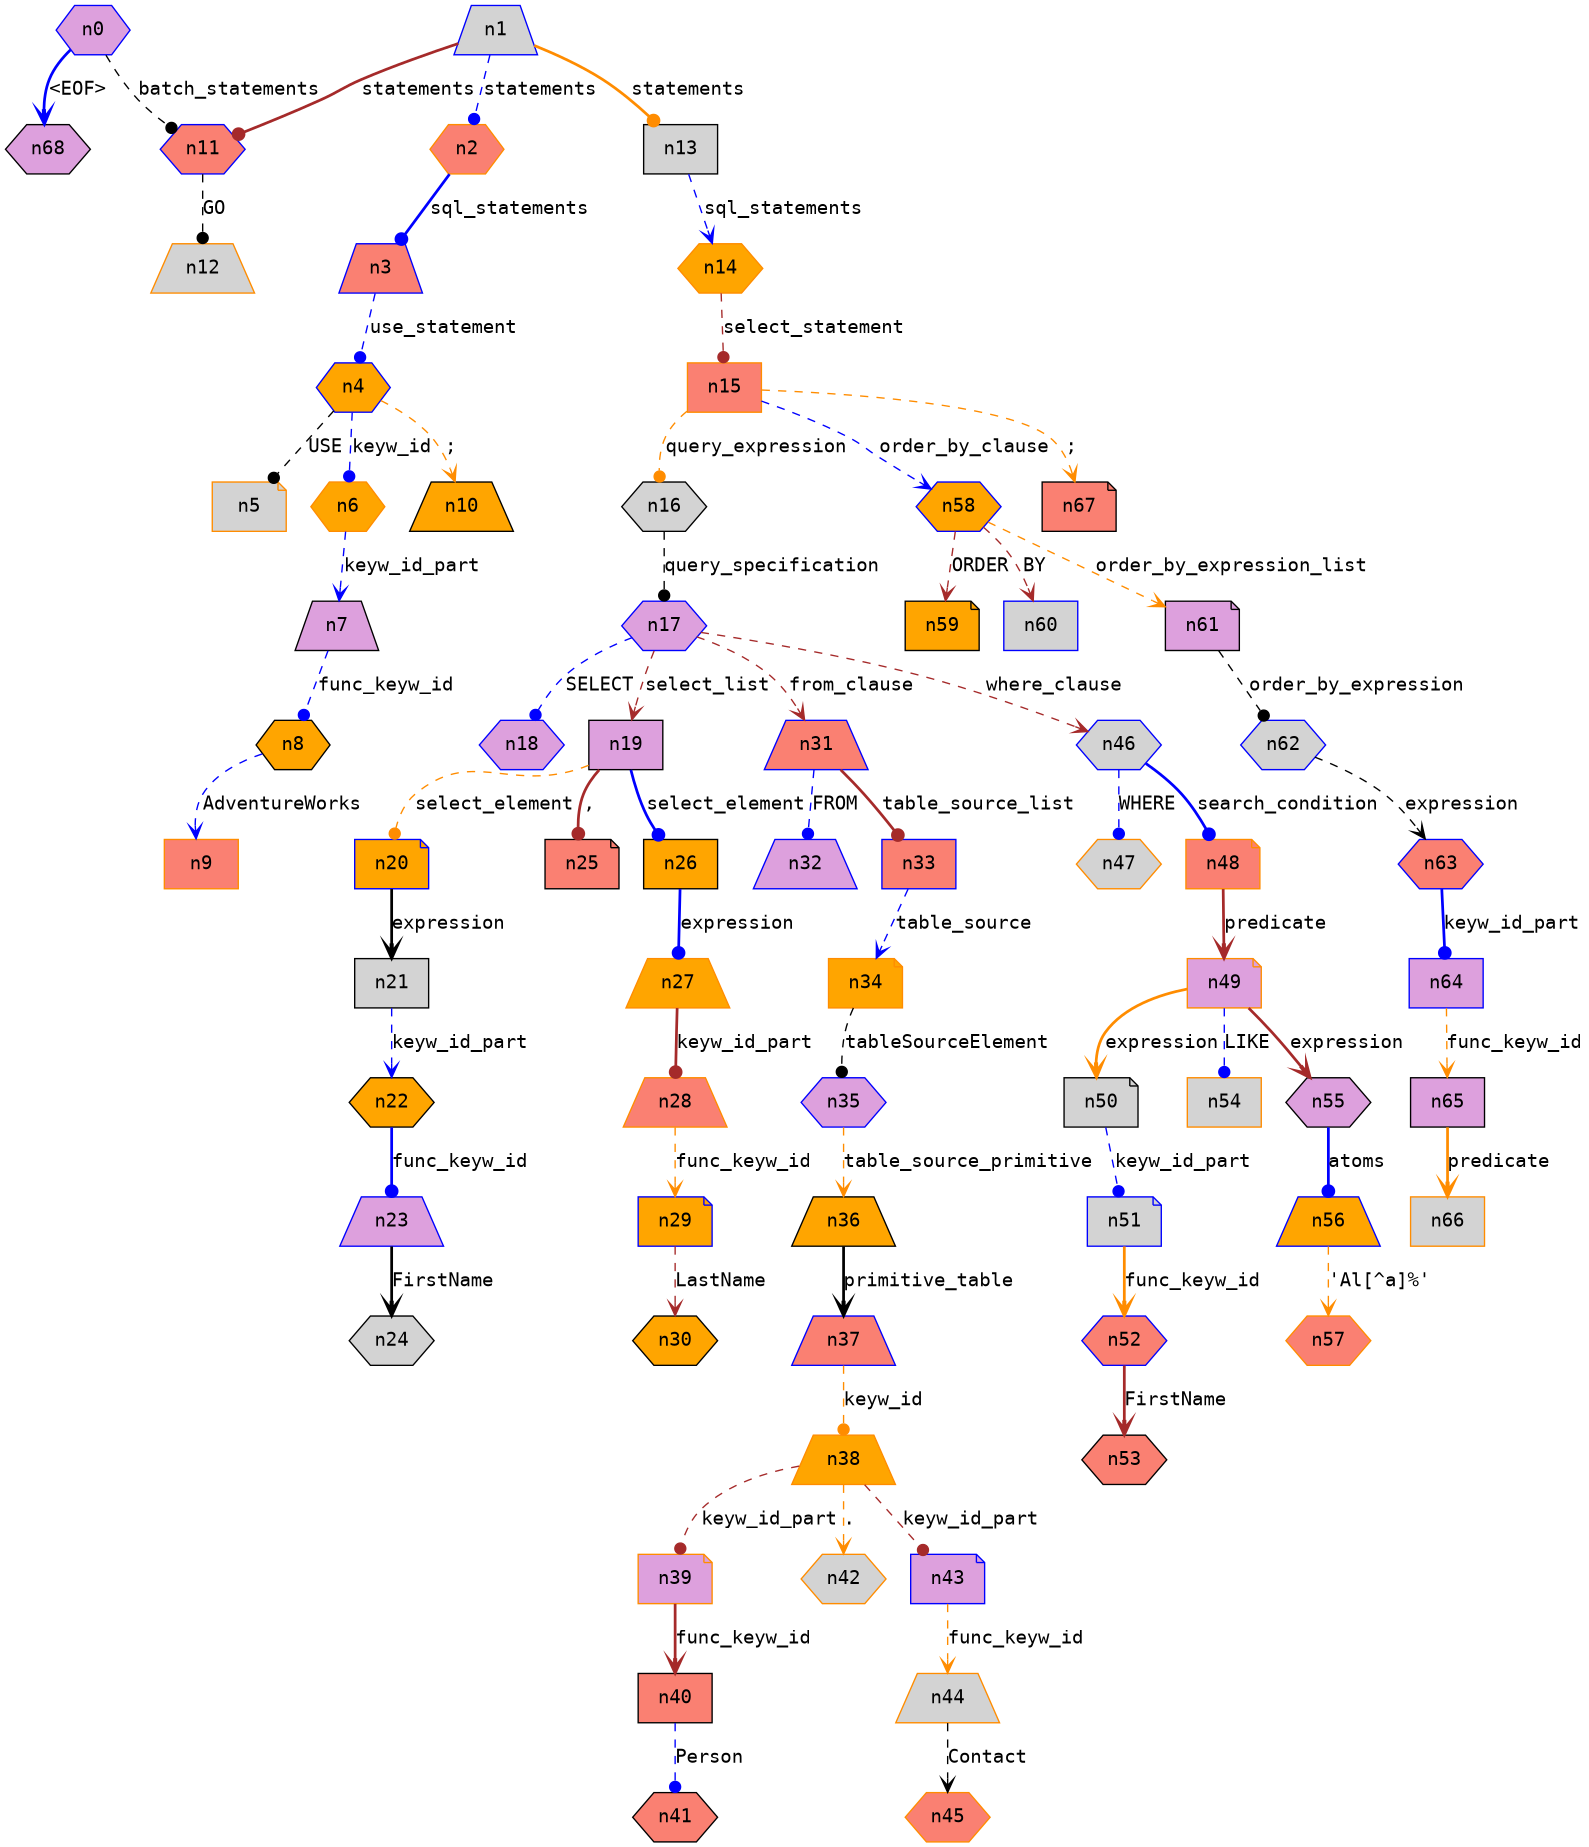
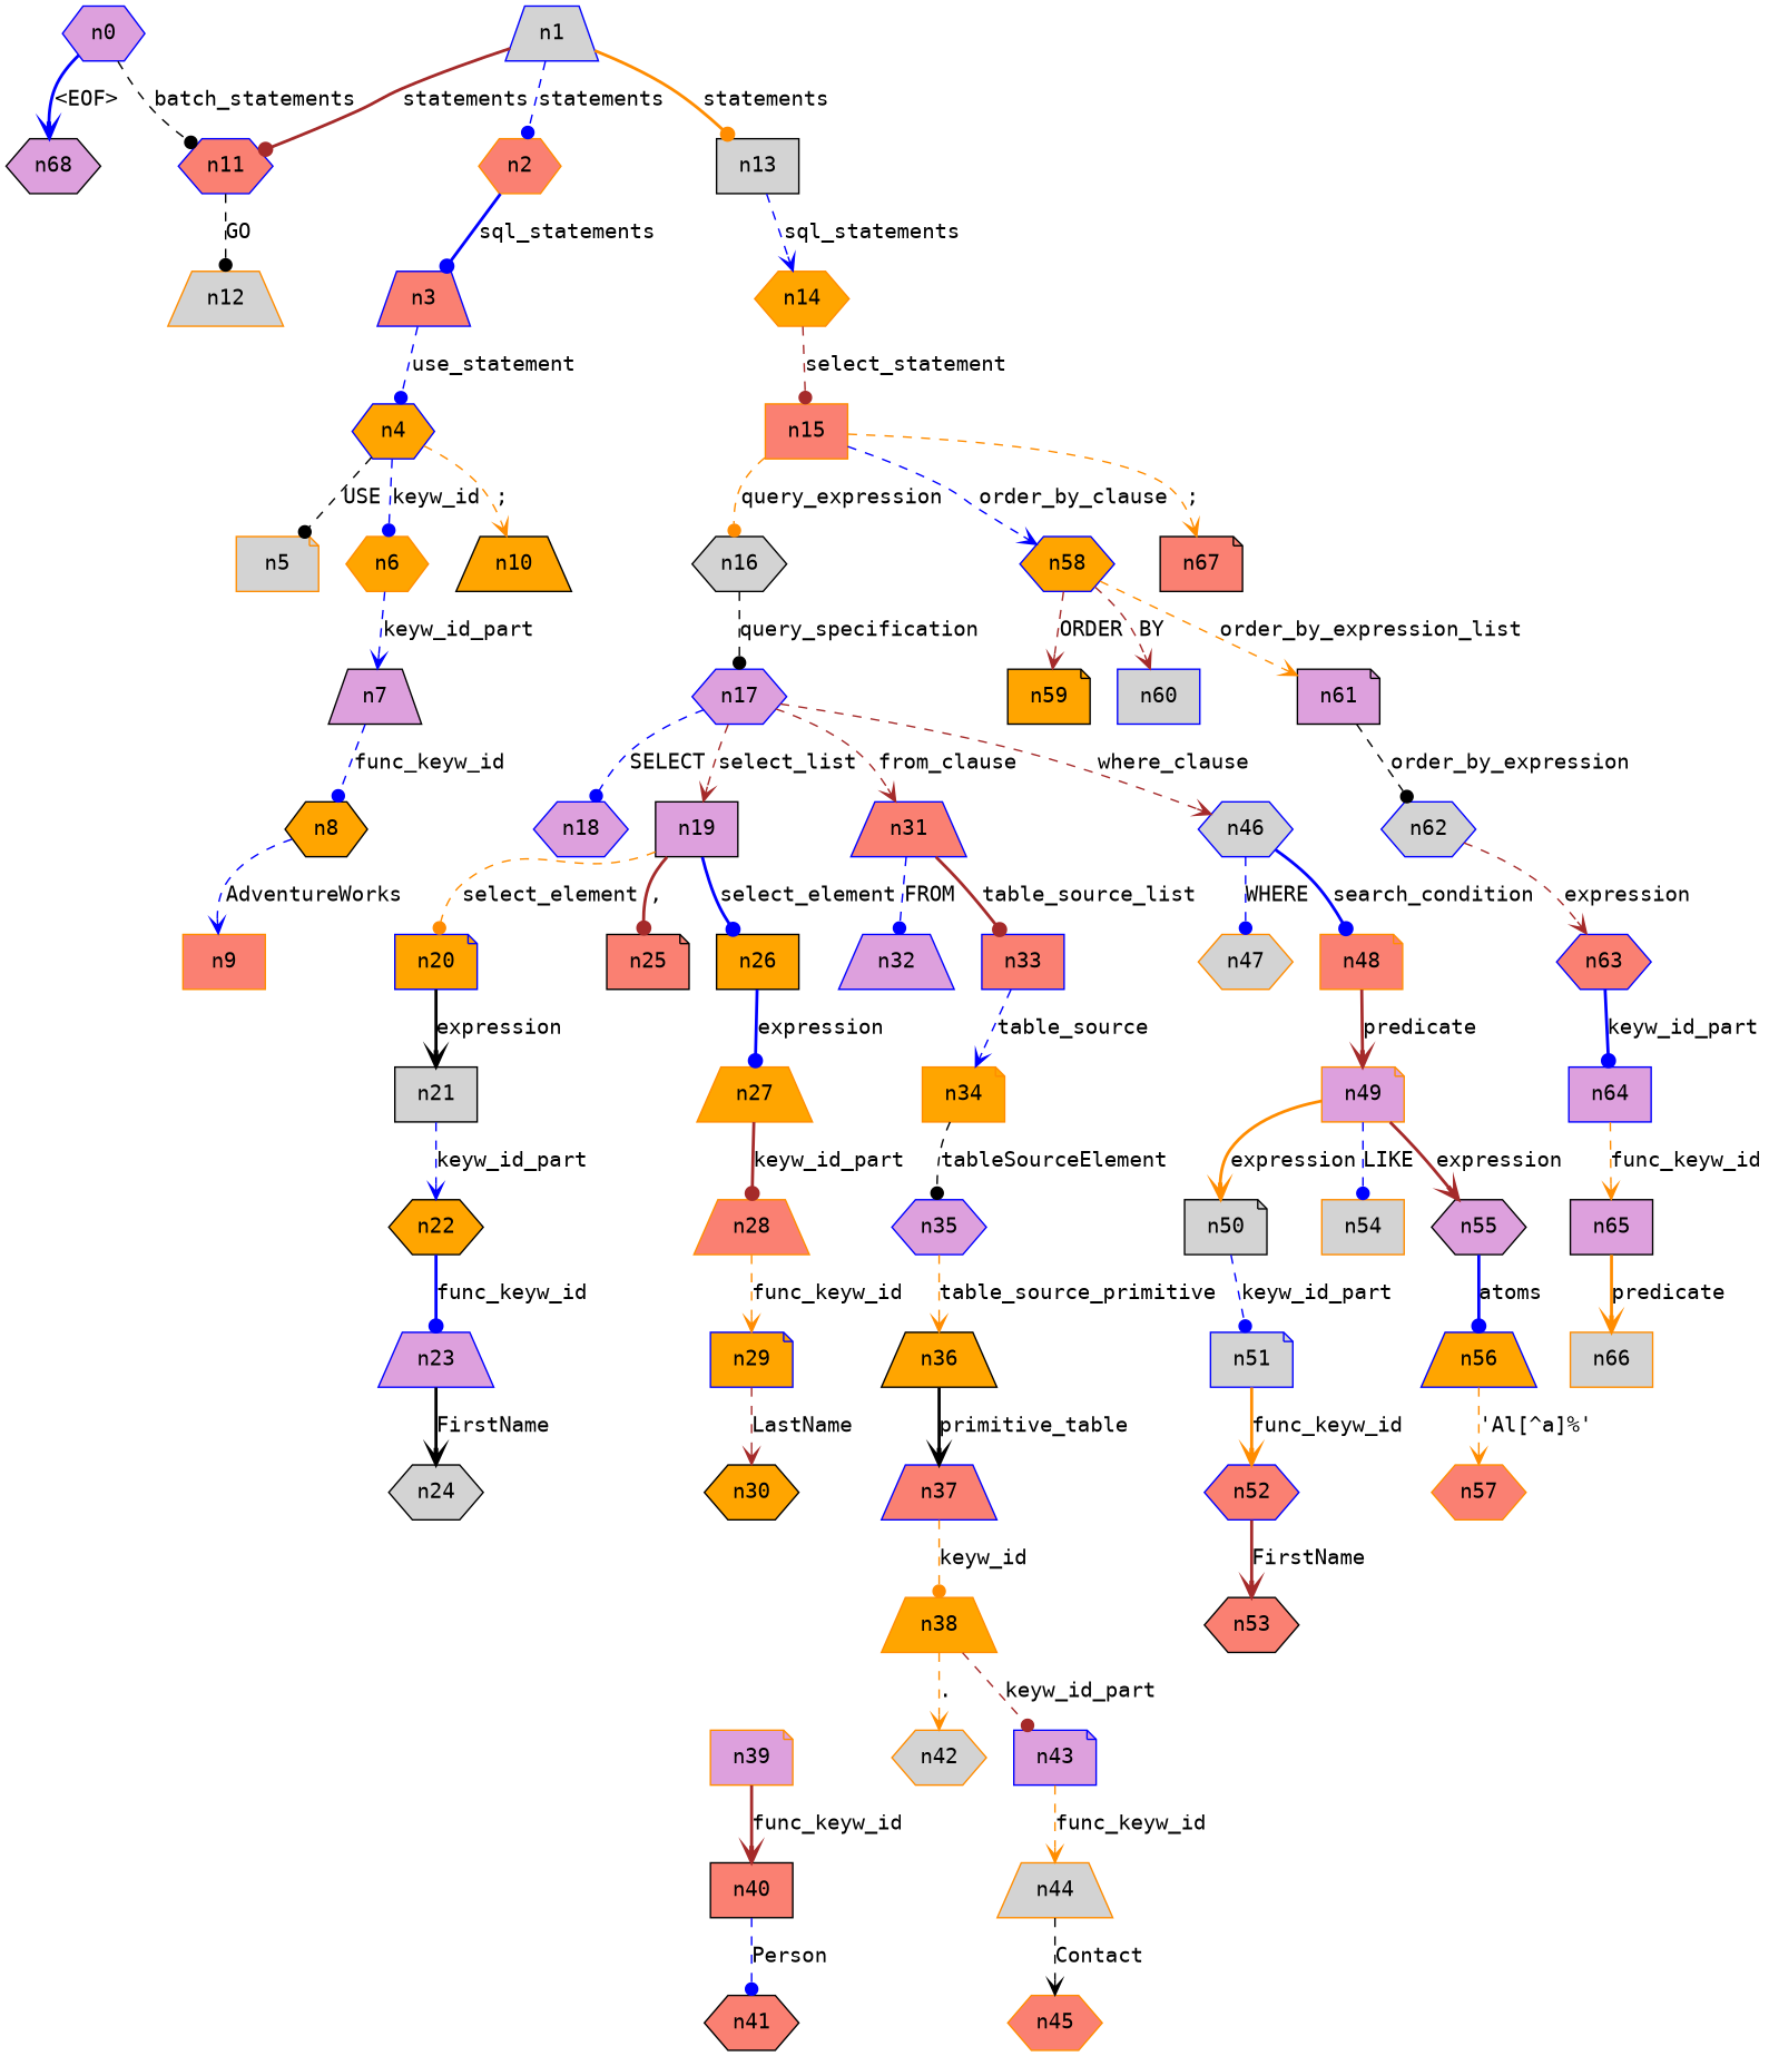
  digraph {
    fontname="DejaVu Sans Mono"
    node [color=blue fillcolor=salmon fontname="DejaVu Sans Mono" shape=hexagon style=filled]
    edge [arrowhead=vee color=blue fontname="DejaVu Sans Mono" style=dashed]
    n0 [fillcolor=plum]
    n68 [color=black fillcolor=plum]
    n11
    n1 [fillcolor=lightgrey shape=trapezium]
    n2 [color=darkorange]
    n13 [color=black fillcolor=lightgrey shape=box]
    n3 [shape=trapezium]
    n12 [color=darkorange fillcolor=lightgrey shape=trapezium]
    n14 [color=darkorange fillcolor=orange]
    n4 [fillcolor=orange]
    n5 [color=darkorange fillcolor=lightgrey shape=note]
    n6 [color=darkorange fillcolor=orange]
    n10 [color=black fillcolor=orange shape=trapezium]
    n7 [color=black fillcolor=plum shape=trapezium]
    n8 [color=black fillcolor=orange]
    n9 [color=darkorange shape=box]
    n15 [color=darkorange shape=box]
    n16 [color=black fillcolor=lightgrey]
    n58 [fillcolor=orange]
    n67 [color=black shape=note]
    n17 [fillcolor=plum]
    n59 [color=black fillcolor=orange shape=note]
    n60 [fillcolor=lightgrey shape=box]
    n61 [color=black fillcolor=plum shape=note]
    n18 [fillcolor=plum]
    n19 [color=black fillcolor=plum shape=box]
    n31 [shape=trapezium]
    n46 [fillcolor=lightgrey]
    n20 [fillcolor=orange shape=note]
    n25 [color=black shape=note]
    n26 [color=black fillcolor=orange shape=box]
    n32 [fillcolor=plum shape=trapezium]
    n33 [shape=box]
    n47 [color=darkorange fillcolor=lightgrey]
    n48 [color=darkorange shape=note]
    n21 [color=black fillcolor=lightgrey shape=box]
    n27 [color=darkorange fillcolor=orange shape=trapezium]
    n22 [color=black fillcolor=orange]
    n23 [fillcolor=plum shape=trapezium]
    n24 [color=black fillcolor=lightgrey]
    n28 [color=darkorange shape=trapezium]
    n29 [fillcolor=orange shape=note]
    n30 [color=black fillcolor=orange]
    n34 [color=darkorange fillcolor=orange shape=note]
    n35 [fillcolor=plum]
    n36 [color=black fillcolor=orange shape=trapezium]
    n37 [shape=trapezium]
    n38 [color=darkorange fillcolor=orange shape=trapezium]
    n39 [color=darkorange fillcolor=plum shape=note]
    n42 [color=darkorange fillcolor=lightgrey]
    n43 [fillcolor=plum shape=note]
    n40 [color=black shape=box]
    n44 [color=darkorange fillcolor=lightgrey shape=trapezium]
    n41 [color=black]
    n45 [color=darkorange]
    n49 [color=darkorange fillcolor=plum shape=note]
    n50 [color=black fillcolor=lightgrey shape=note]
    n54 [color=darkorange fillcolor=lightgrey shape=box]
    n55 [color=black fillcolor=plum]
    n51 [fillcolor=lightgrey shape=note]
    n56 [fillcolor=orange shape=trapezium]
    n52
    n53 [color=black]
    n57 [color=darkorange]
    n62 [fillcolor=lightgrey]
    n63
    n64 [fillcolor=plum shape=box]
    n65 [color=black fillcolor=plum shape=box]
    n66 [color=darkorange fillcolor=lightgrey shape=box]
    n0 -> n68 [label="<EOF>" style=bold]
    n0 -> n11 [arrowhead=dot color=black label=batch_statements]
    n11 -> n12 [arrowhead=dot color=black label=GO]
    n1 -> n11 [arrowhead=dot color=brown label=statements style=bold]
    n1 -> n2 [arrowhead=dot label=statements]
    n1 -> n13 [arrowhead=dot color=darkorange label=statements style=bold]
    n2 -> n3 [arrowhead=dot label=sql_statements style=bold]
    n13 -> n14 [label=sql_statements]
    n3 -> n4 [arrowhead=dot label=use_statement]
    n14 -> n15 [arrowhead=dot color=brown label=select_statement]
    n4 -> n5 [arrowhead=dot color=black label=USE]
    n4 -> n6 [arrowhead=dot label=keyw_id]
    n4 -> n10 [color=darkorange label=";"]
    n6 -> n7 [label=keyw_id_part]
    n7 -> n8 [arrowhead=dot label=func_keyw_id]
    n8 -> n9 [label=AdventureWorks]
    n15 -> n16 [arrowhead=dot color=darkorange label=query_expression]
    n15 -> n58 [label=order_by_clause]
    n15 -> n67 [color=darkorange label=";"]
    n16 -> n17 [arrowhead=dot color=black label=query_specification]
    n58 -> n59 [color=brown label=ORDER]
    n58 -> n60 [color=brown label=BY]
    n58 -> n61 [color=darkorange label=order_by_expression_list]
    n17 -> n18 [arrowhead=dot label=SELECT]
    n17 -> n19 [color=brown label=select_list]
    n17 -> n31 [color=brown label=from_clause]
    n17 -> n46 [color=brown label=where_clause]
    n61 -> n62 [arrowhead=dot color=black label=order_by_expression]
    n19 -> n20 [arrowhead=dot color=darkorange label=select_element]
    n19 -> n25 [arrowhead=dot color=brown label="," style=bold]
    n19 -> n26 [arrowhead=dot label=select_element style=bold]
    n31 -> n32 [arrowhead=dot label=FROM]
    n31 -> n33 [arrowhead=dot color=brown label=table_source_list style=bold]
    n46 -> n47 [arrowhead=dot label=WHERE]
    n46 -> n48 [arrowhead=dot label=search_condition style=bold]
    n20 -> n21 [color=black label=expression style=bold]
    n26 -> n27 [arrowhead=dot label=expression style=bold]
    n33 -> n34 [label=table_source]
    n48 -> n49 [color=brown label=predicate style=bold]
    n21 -> n22 [label=keyw_id_part]
    n27 -> n28 [arrowhead=dot color=brown label=keyw_id_part style=bold]
    n22 -> n23 [arrowhead=dot label=func_keyw_id style=bold]
    n23 -> n24 [color=black label=FirstName style=bold]
    n28 -> n29 [color=darkorange label=func_keyw_id]
    n29 -> n30 [color=brown label=LastName]
    n34 -> n35 [arrowhead=dot color=black label=tableSourceElement]
    n35 -> n36 [color=darkorange label=table_source_primitive]
    n36 -> n37 [color=black label=primitive_table style=bold]
    n37 -> n38 [arrowhead=dot color=darkorange label=keyw_id]
-   n38 -> n39 [arrowhead=dot color=brown label=keyw_id_part]
    n38 -> n42 [color=darkorange label="."]
    n38 -> n43 [arrowhead=dot color=brown label=keyw_id_part]
    n39 -> n40 [color=brown label=func_keyw_id style=bold]
    n43 -> n44 [color=darkorange label=func_keyw_id]
    n40 -> n41 [arrowhead=dot label=Person]
    n44 -> n45 [color=black label=Contact]
    n49 -> n50 [color=darkorange label=expression style=bold]
    n49 -> n54 [arrowhead=dot label=LIKE]
    n49 -> n55 [color=brown label=expression style=bold]
    n50 -> n51 [arrowhead=dot label=keyw_id_part]
    n55 -> n56 [arrowhead=dot label=atoms style=bold]
    n51 -> n52 [color=darkorange label=func_keyw_id style=bold]
    n56 -> n57 [color=darkorange label="'Al[^a]%'"]
    n52 -> n53 [color=brown label=FirstName style=bold]
-   n62 -> n63 [color=black label=expression]
+   n62 -> n63 [color=brown label=expression]
    n63 -> n64 [arrowhead=dot label=keyw_id_part style=bold]
    n64 -> n65 [color=darkorange label=func_keyw_id]
    n65 -> n66 [color=darkorange label=predicate style=bold]
  }
